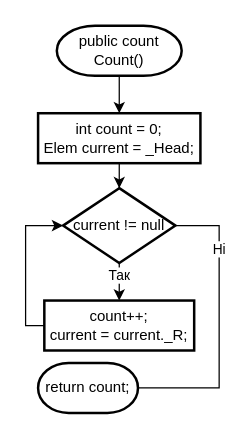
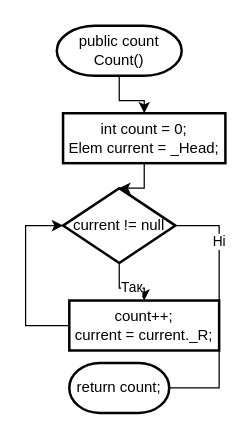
  <mxCell id="0" />
  <mxCell id="1" parent="0" />
  <mxCell id="2" value="" style="edgeStyle=orthogonalEdgeStyle;rounded=0;orthogonalLoop=1;jettySize=auto;html=1;" edge="1" parent="1" source="3" target="5"><mxGeometry relative="1" as="geometry" /></mxCell>
  <mxCell id="3" value="public count Count()" style="strokeWidth=2;html=1;shape=mxgraph.flowchart.terminator;whiteSpace=wrap;" vertex="1" parent="1"><mxGeometry x="45" y="20" width="100" height="40" as="geometry" /></mxCell>
  <mxCell id="4" value="" style="edgeStyle=orthogonalEdgeStyle;rounded=0;orthogonalLoop=1;jettySize=auto;html=1;" edge="1" parent="1" source="5" target="8"><mxGeometry relative="1" as="geometry" /></mxCell>
- <mxCell id="5" value="&lt;div&gt;int count = 0;&lt;/div&gt;&lt;div&gt;&lt;span style=&quot;background-color: initial;&quot;&gt;Elem current = _Head;&lt;/span&gt;&lt;/div&gt;" style="whiteSpace=wrap;html=1;strokeWidth=2;" vertex="1" parent="1"><mxGeometry x="30" y="90" width="130" height="40" as="geometry" /></mxCell>
+ <mxCell id="5" value="&lt;div&gt;int count = 0;&lt;/div&gt;&lt;div&gt;&lt;span style=&quot;background-color: initial;&quot;&gt;Elem current = _Head;&lt;/span&gt;&lt;/div&gt;" style="whiteSpace=wrap;html=1;strokeWidth=2;" vertex="1" parent="1"><mxGeometry x="50" y="90" width="130" height="40" as="geometry" /></mxCell>
  <mxCell id="6" value="Так" style="edgeStyle=orthogonalEdgeStyle;rounded=0;orthogonalLoop=1;jettySize=auto;html=1;" edge="1" parent="1" source="8" target="10"><mxGeometry x="0.2" relative="1" as="geometry"><mxPoint as="offset" /></mxGeometry></mxCell>
  <mxCell id="7" value="Ні" style="edgeStyle=orthogonalEdgeStyle;rounded=0;orthogonalLoop=1;jettySize=auto;html=1;endArrow=none;" edge="1" parent="1" source="8" target="11"><mxGeometry x="-0.532" relative="1" as="geometry"><Array as="points"><mxPoint x="175" y="180" /><mxPoint x="175" y="310" /></Array><mxPoint as="offset" /></mxGeometry></mxCell>
  <mxCell id="8" value="current != null" style="rhombus;whiteSpace=wrap;html=1;strokeWidth=2;" vertex="1" parent="1"><mxGeometry x="50" y="150" width="90" height="60" as="geometry" /></mxCell>
  <mxCell id="9" style="edgeStyle=orthogonalEdgeStyle;rounded=0;orthogonalLoop=1;jettySize=auto;html=1;" edge="1" parent="1" source="10" target="8"><mxGeometry relative="1" as="geometry"><Array as="points"><mxPoint x="20" y="260" /><mxPoint x="20" y="180" /></Array></mxGeometry></mxCell>
- <mxCell id="10" value="&lt;div&gt;count++;&lt;/div&gt;&lt;div&gt;&lt;span style=&quot;background-color: initial;&quot;&gt;current = current._R;&lt;/span&gt;&lt;/div&gt;" style="whiteSpace=wrap;html=1;strokeWidth=2;" vertex="1" parent="1"><mxGeometry x="35" y="240" width="120" height="40" as="geometry" /></mxCell>
- <mxCell id="11" value="return count;" style="strokeWidth=2;html=1;shape=mxgraph.flowchart.terminator;whiteSpace=wrap;" vertex="1" parent="1"><mxGeometry x="30" y="290" width="80" height="40" as="geometry" /></mxCell>
+ <mxCell id="10" value="&lt;div&gt;count++;&lt;/div&gt;&lt;div&gt;&lt;span style=&quot;background-color: initial;&quot;&gt;current = current._R;&lt;/span&gt;&lt;/div&gt;" style="whiteSpace=wrap;html=1;strokeWidth=2;" vertex="1" parent="1"><mxGeometry x="55" y="240" width="120" height="40" as="geometry" /></mxCell>
+ <mxCell id="11" value="return count;" style="strokeWidth=2;html=1;shape=mxgraph.flowchart.terminator;whiteSpace=wrap;" vertex="1" parent="1"><mxGeometry x="55" y="290" width="80" height="40" as="geometry" /></mxCell>
